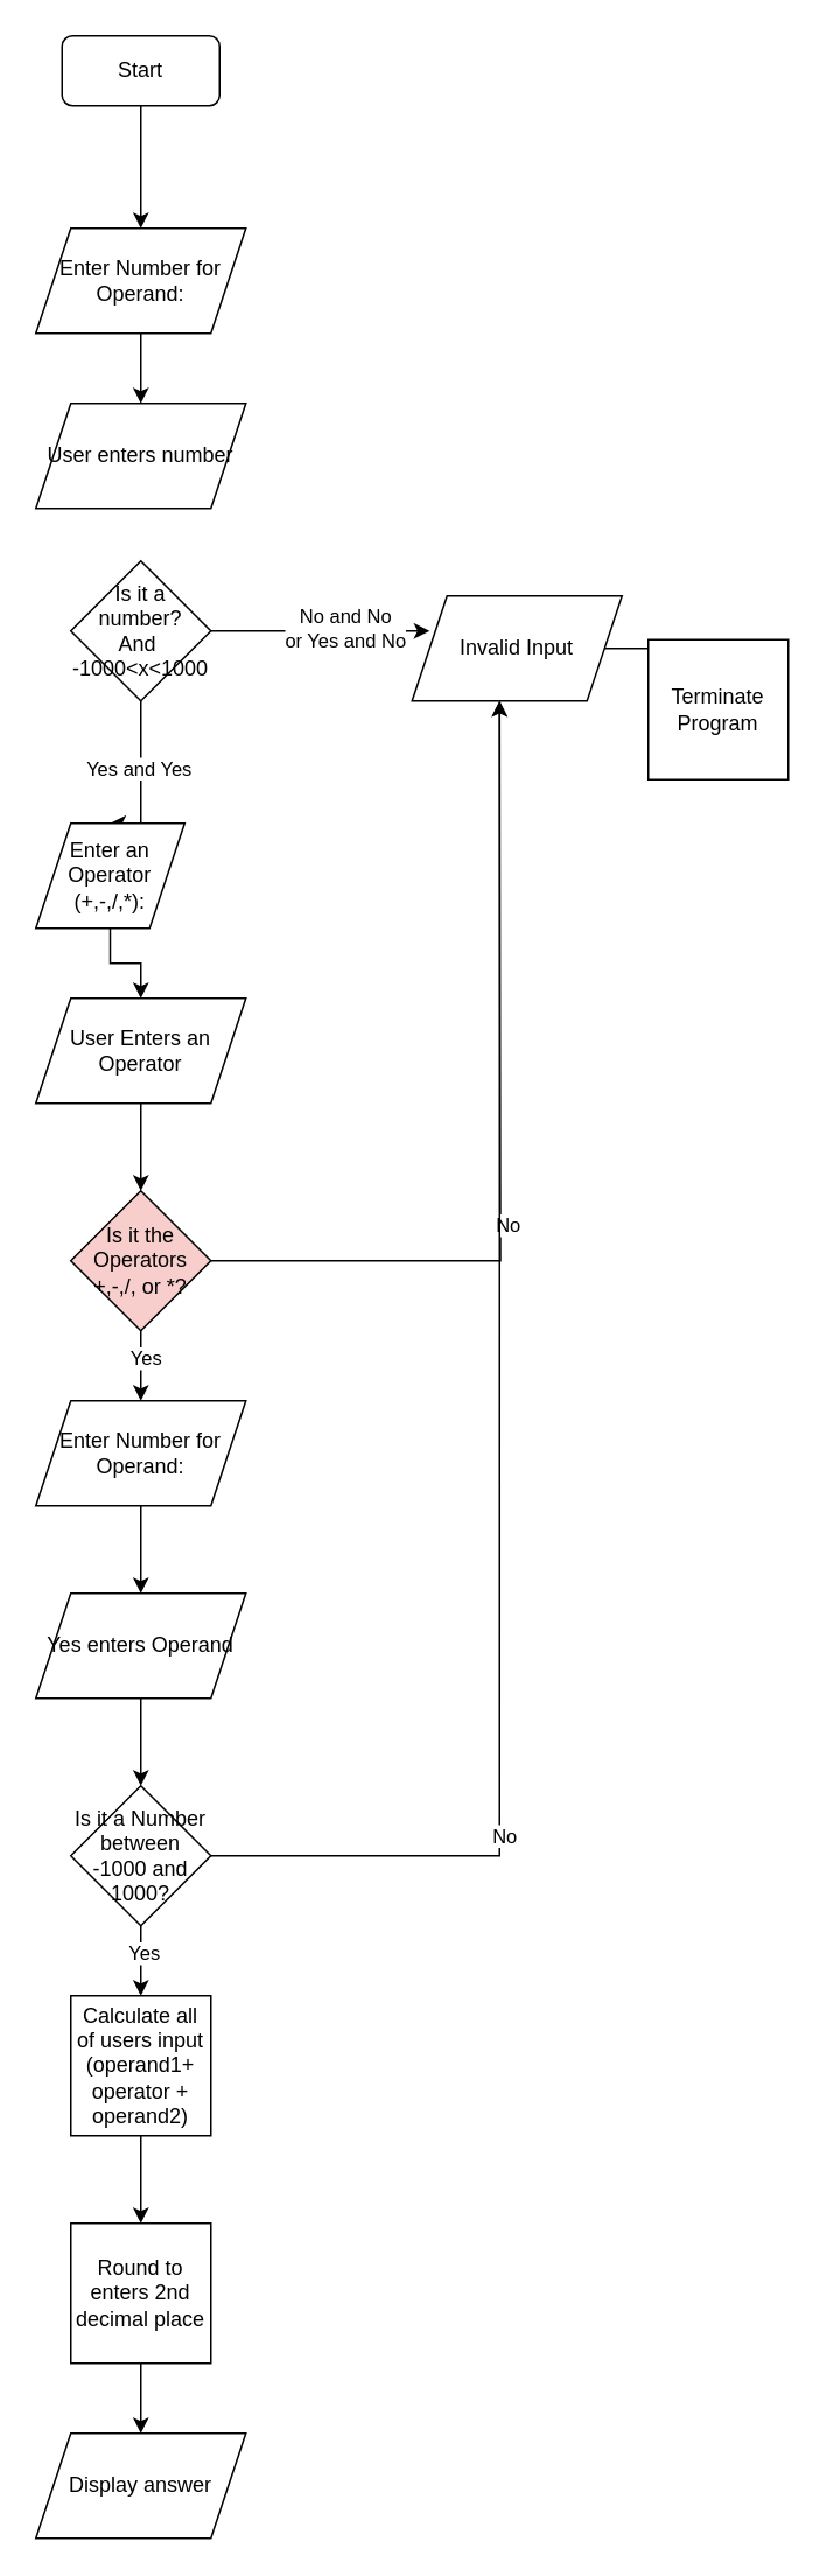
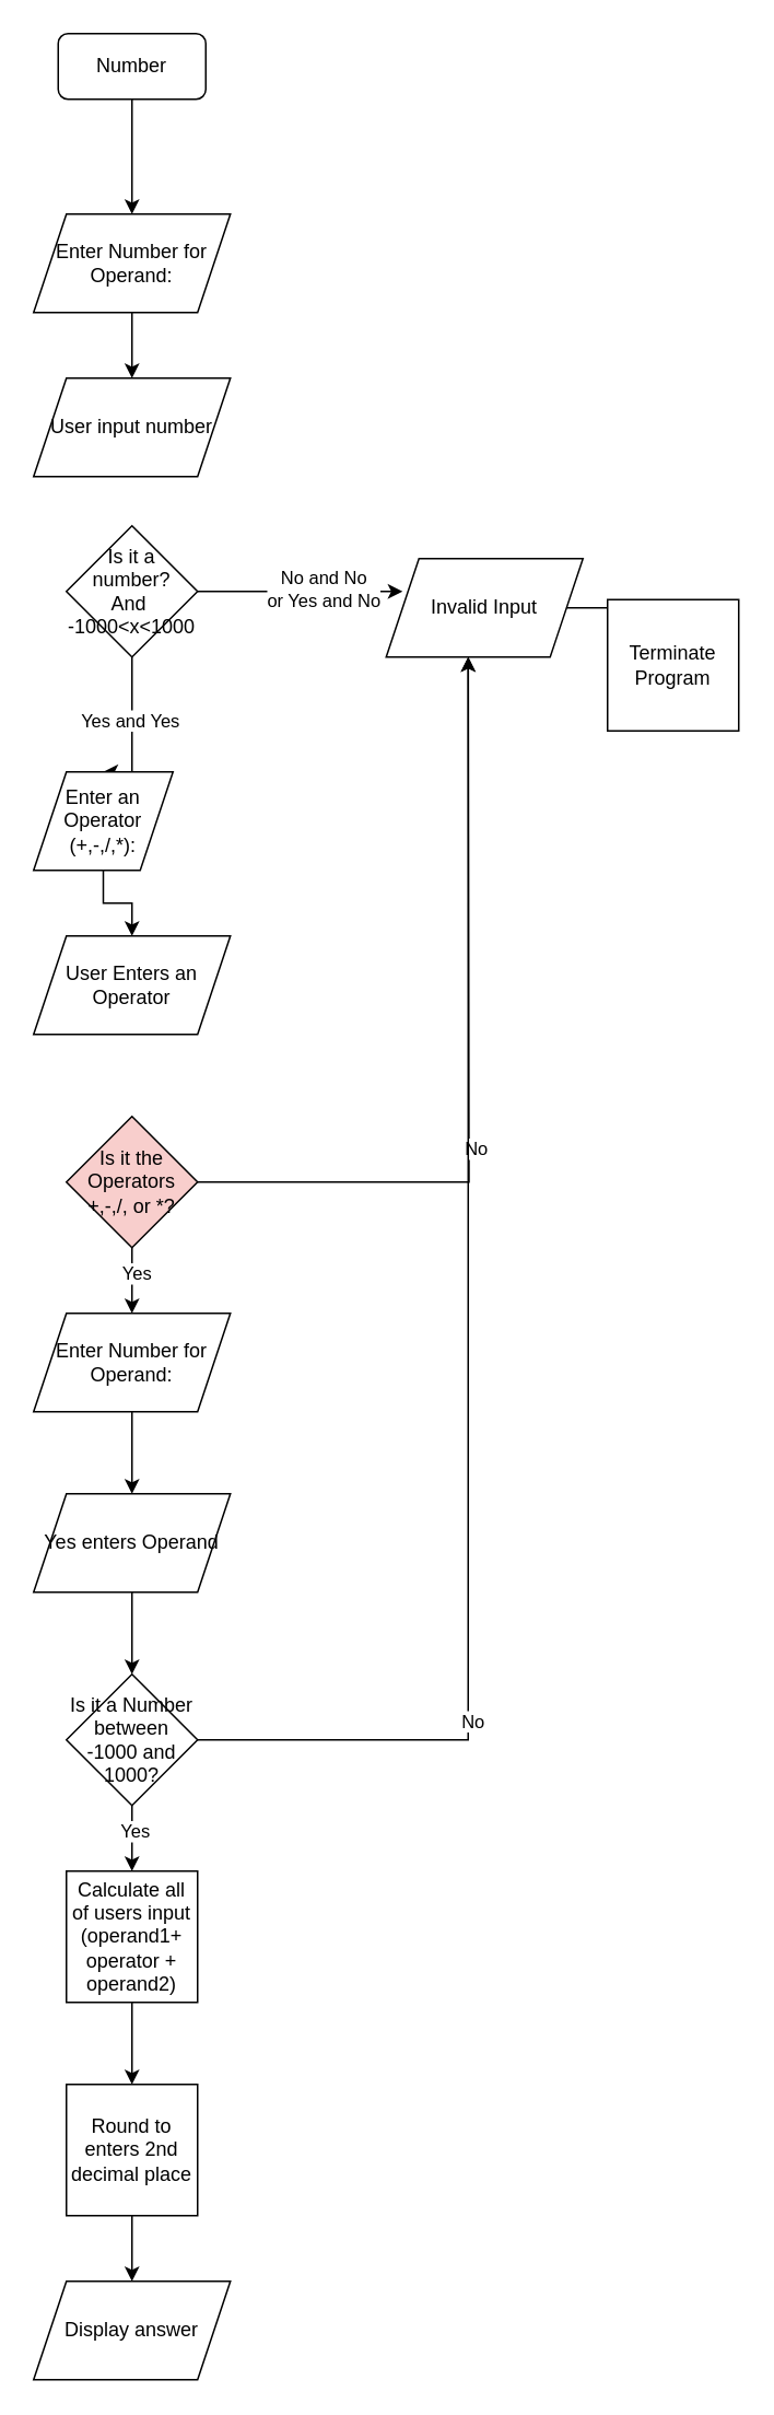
  <mxCell id="0" />
  <mxCell id="1" parent="0" />
  <mxCell id="2" style="edgeStyle=orthogonalEdgeStyle;rounded=0;orthogonalLoop=1;jettySize=auto;html=1;entryX=0.5;entryY=0;entryDx=0;entryDy=0;" edge="1" parent="1" source="3" target="5"><mxGeometry relative="1" as="geometry" /></mxCell>
- <mxCell id="3" value="Start" style="rounded=1;whiteSpace=wrap;html=1;" vertex="1" parent="1"><mxGeometry x="35" y="20" width="90" height="40" as="geometry" /></mxCell>
+ <mxCell id="3" value="Number" style="rounded=1;whiteSpace=wrap;html=1;" vertex="1" parent="1"><mxGeometry x="35" y="20" width="90" height="40" as="geometry" /></mxCell>
  <mxCell id="4" style="edgeStyle=orthogonalEdgeStyle;rounded=0;orthogonalLoop=1;jettySize=auto;html=1;entryX=0.5;entryY=0;entryDx=0;entryDy=0;" edge="1" parent="1" source="5" target="6"><mxGeometry relative="1" as="geometry" /></mxCell>
  <mxCell id="5" value="Enter Number for Operand:" style="shape=parallelogram;perimeter=parallelogramPerimeter;whiteSpace=wrap;html=1;fixedSize=1;" vertex="1" parent="1"><mxGeometry x="20" y="130" width="120" height="60" as="geometry" /></mxCell>
- <mxCell id="6" value="User enters number" style="shape=parallelogram;perimeter=parallelogramPerimeter;whiteSpace=wrap;html=1;fixedSize=1;" vertex="1" parent="1"><mxGeometry x="20" y="230" width="120" height="60" as="geometry" /></mxCell>
+ <mxCell id="6" value="User input number" style="shape=parallelogram;perimeter=parallelogramPerimeter;whiteSpace=wrap;html=1;fixedSize=1;" vertex="1" parent="1"><mxGeometry x="20" y="230" width="120" height="60" as="geometry" /></mxCell>
  <mxCell id="7" style="edgeStyle=orthogonalEdgeStyle;rounded=0;orthogonalLoop=1;jettySize=auto;html=1;entryX=0;entryY=0.5;entryDx=0;entryDy=0;" edge="1" parent="1" source="11"><mxGeometry relative="1" as="geometry"><mxPoint x="245" y="360" as="targetPoint" /></mxGeometry></mxCell>
  <mxCell id="8" value="No and No&lt;br&gt;or Yes and No" style="edgeLabel;html=1;align=center;verticalAlign=middle;resizable=0;points=[];" vertex="1" connectable="0" parent="7"><mxGeometry x="0.221" y="2" relative="1" as="geometry"><mxPoint as="offset" /></mxGeometry></mxCell>
  <mxCell id="9" style="edgeStyle=orthogonalEdgeStyle;rounded=0;orthogonalLoop=1;jettySize=auto;html=1;entryX=0.5;entryY=0;entryDx=0;entryDy=0;" edge="1" parent="1" source="11" target="13"><mxGeometry relative="1" as="geometry"><Array as="points"><mxPoint x="80" y="480" /><mxPoint x="80" y="480" /></Array></mxGeometry></mxCell>
  <mxCell id="10" value="Yes and Yes" style="edgeLabel;html=1;align=center;verticalAlign=middle;resizable=0;points=[];" vertex="1" connectable="0" parent="9"><mxGeometry x="-0.284" y="-2" relative="1" as="geometry"><mxPoint as="offset" /></mxGeometry></mxCell>
  <mxCell id="11" value="Is it a number?&lt;br&gt;And&amp;nbsp;&lt;br&gt;-1000&amp;lt;x&amp;lt;1000" style="rhombus;whiteSpace=wrap;html=1;" vertex="1" parent="1"><mxGeometry x="40" y="320" width="80" height="80" as="geometry" /></mxCell>
  <mxCell id="12" style="edgeStyle=orthogonalEdgeStyle;rounded=0;orthogonalLoop=1;jettySize=auto;html=1;" edge="1" parent="1" source="13" target="15"><mxGeometry relative="1" as="geometry" /></mxCell>
  <mxCell id="13" value="Enter an Operator (+,-,/,*):" style="shape=parallelogram;perimeter=parallelogramPerimeter;whiteSpace=wrap;html=1;fixedSize=1;" vertex="1" parent="1"><mxGeometry x="20" y="470" width="85" height="60" as="geometry" /></mxCell>
- <mxCell id="14" style="edgeStyle=orthogonalEdgeStyle;rounded=0;orthogonalLoop=1;jettySize=auto;html=1;" edge="1" parent="1" source="15" target="20"><mxGeometry relative="1" as="geometry" /></mxCell>
  <mxCell id="15" value="User Enters an Operator" style="shape=parallelogram;perimeter=parallelogramPerimeter;whiteSpace=wrap;html=1;fixedSize=1;" vertex="1" parent="1"><mxGeometry x="20" y="570" width="120" height="60" as="geometry" /></mxCell>
  <mxCell id="16" style="edgeStyle=orthogonalEdgeStyle;rounded=0;orthogonalLoop=1;jettySize=auto;html=1;" edge="1" parent="1" source="20"><mxGeometry relative="1" as="geometry"><mxPoint x="285" y="400" as="targetPoint" /></mxGeometry></mxCell>
  <mxCell id="17" value="No" style="edgeLabel;html=1;align=center;verticalAlign=middle;resizable=0;points=[];" vertex="1" connectable="0" parent="16"><mxGeometry x="-0.234" y="-4" relative="1" as="geometry"><mxPoint as="offset" /></mxGeometry></mxCell>
  <mxCell id="18" style="edgeStyle=orthogonalEdgeStyle;rounded=0;orthogonalLoop=1;jettySize=auto;html=1;" edge="1" parent="1" source="20" target="22"><mxGeometry relative="1" as="geometry" /></mxCell>
  <mxCell id="19" value="Yes" style="edgeLabel;html=1;align=center;verticalAlign=middle;resizable=0;points=[];" vertex="1" connectable="0" parent="18"><mxGeometry x="-0.24" y="2" relative="1" as="geometry"><mxPoint as="offset" /></mxGeometry></mxCell>
  <mxCell id="20" value="Is it the Operators +,-,/, or *?" style="rhombus;whiteSpace=wrap;html=1;fillColor=#f8cecc;" vertex="1" parent="1"><mxGeometry x="40" y="680" width="80" height="80" as="geometry" /></mxCell>
  <mxCell id="21" style="edgeStyle=orthogonalEdgeStyle;rounded=0;orthogonalLoop=1;jettySize=auto;html=1;" edge="1" parent="1" source="22" target="27"><mxGeometry relative="1" as="geometry"><mxPoint x="80" y="940" as="targetPoint" /></mxGeometry></mxCell>
  <mxCell id="22" value="Enter Number for Operand:" style="shape=parallelogram;perimeter=parallelogramPerimeter;whiteSpace=wrap;html=1;fixedSize=1;" vertex="1" parent="1"><mxGeometry x="20" y="800" width="120" height="60" as="geometry" /></mxCell>
  <mxCell id="23" style="edgeStyle=orthogonalEdgeStyle;rounded=0;orthogonalLoop=1;jettySize=auto;html=1;" edge="1" parent="1" source="24" target="25"><mxGeometry relative="1" as="geometry"><mxPoint x="415" y="370" as="targetPoint" /></mxGeometry></mxCell>
  <mxCell id="24" value="Invalid Input" style="shape=parallelogram;perimeter=parallelogramPerimeter;whiteSpace=wrap;html=1;fixedSize=1;" vertex="1" parent="1"><mxGeometry x="235" y="340" width="120" height="60" as="geometry" /></mxCell>
  <mxCell id="25" value="Terminate Program" style="whiteSpace=wrap;html=1;aspect=fixed;" vertex="1" parent="1"><mxGeometry x="370" y="365" width="80" height="80" as="geometry" /></mxCell>
  <mxCell id="26" style="edgeStyle=orthogonalEdgeStyle;rounded=0;orthogonalLoop=1;jettySize=auto;html=1;entryX=0.5;entryY=0;entryDx=0;entryDy=0;" edge="1" parent="1" source="27" target="32"><mxGeometry relative="1" as="geometry" /></mxCell>
  <mxCell id="27" value="Yes enters Operand" style="shape=parallelogram;perimeter=parallelogramPerimeter;whiteSpace=wrap;html=1;fixedSize=1;" vertex="1" parent="1"><mxGeometry x="20" y="910" width="120" height="60" as="geometry" /></mxCell>
  <mxCell id="28" style="edgeStyle=orthogonalEdgeStyle;rounded=0;orthogonalLoop=1;jettySize=auto;html=1;entryX=0.417;entryY=1;entryDx=0;entryDy=0;entryPerimeter=0;" edge="1" parent="1" source="32" target="24"><mxGeometry relative="1" as="geometry" /></mxCell>
  <mxCell id="29" value="No" style="edgeLabel;html=1;align=center;verticalAlign=middle;resizable=0;points=[];" vertex="1" connectable="0" parent="28"><mxGeometry x="-0.57" y="-2" relative="1" as="geometry"><mxPoint as="offset" /></mxGeometry></mxCell>
  <mxCell id="30" style="edgeStyle=orthogonalEdgeStyle;rounded=0;orthogonalLoop=1;jettySize=auto;html=1;" edge="1" parent="1" source="32" target="34"><mxGeometry relative="1" as="geometry"><mxPoint x="80" y="1160" as="targetPoint" /></mxGeometry></mxCell>
  <mxCell id="31" value="Yes" style="edgeLabel;html=1;align=center;verticalAlign=middle;resizable=0;points=[];" vertex="1" connectable="0" parent="30"><mxGeometry x="-0.273" y="1" relative="1" as="geometry"><mxPoint as="offset" /></mxGeometry></mxCell>
  <mxCell id="32" value="Is it a Number between -1000 and 1000?" style="rhombus;whiteSpace=wrap;html=1;" vertex="1" parent="1"><mxGeometry x="40" y="1020" width="80" height="80" as="geometry" /></mxCell>
  <mxCell id="33" style="edgeStyle=orthogonalEdgeStyle;rounded=0;orthogonalLoop=1;jettySize=auto;html=1;" edge="1" parent="1" source="34" target="36"><mxGeometry relative="1" as="geometry" /></mxCell>
  <mxCell id="34" value="Calculate all of users input&lt;br&gt;(operand1+ operator + operand2)" style="whiteSpace=wrap;html=1;aspect=fixed;" vertex="1" parent="1"><mxGeometry x="40" y="1140" width="80" height="80" as="geometry" /></mxCell>
  <mxCell id="35" style="edgeStyle=orthogonalEdgeStyle;rounded=0;orthogonalLoop=1;jettySize=auto;html=1;" edge="1" parent="1" source="36" target="37"><mxGeometry relative="1" as="geometry"><mxPoint x="80" y="1420" as="targetPoint" /></mxGeometry></mxCell>
  <mxCell id="36" value="Round to enters 2nd decimal place" style="whiteSpace=wrap;html=1;aspect=fixed;" vertex="1" parent="1"><mxGeometry x="40" y="1270" width="80" height="80" as="geometry" /></mxCell>
  <mxCell id="37" value="Display answer" style="shape=parallelogram;perimeter=parallelogramPerimeter;whiteSpace=wrap;html=1;fixedSize=1;" vertex="1" parent="1"><mxGeometry x="20" y="1390" width="120" height="60" as="geometry" /></mxCell>
